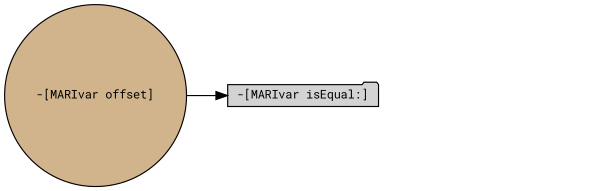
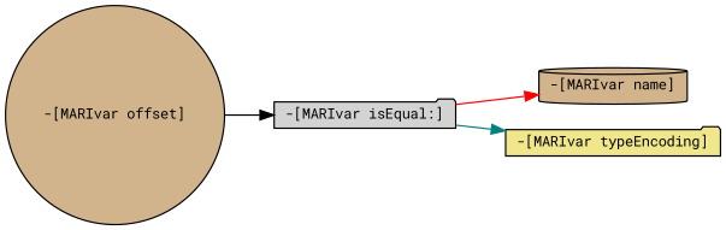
  digraph {
    fontname="Roboto Mono"
    rankdir=LR
    node [color=black fillcolor=tan fontname="Roboto Mono" fontsize=10 shape=folder style=filled]
    edge [fontname="Roboto Mono" fontsize=10 labelfontname=Helvetica labelfontsize=10 style=solid]
    n1 [fillcolor=lightgrey fontcolor=black height=0.2 label="-[MARIvar isEqual:]" width=0.4]
+   n2 [height=0.2 label="-[MARIvar name]" shape=cylinder width=0.4]
+   n3 [fillcolor=khaki height=0.2 label="-[MARIvar typeEncoding]" width=0.4]
    n4 [height=0.2 label="-[MARIvar offset]" shape=circle width=0.4]
+   n1 -> n2 [color=red]
+   n1 -> n3 [color=teal]
    n4 -> n1 [color=black]
  }
